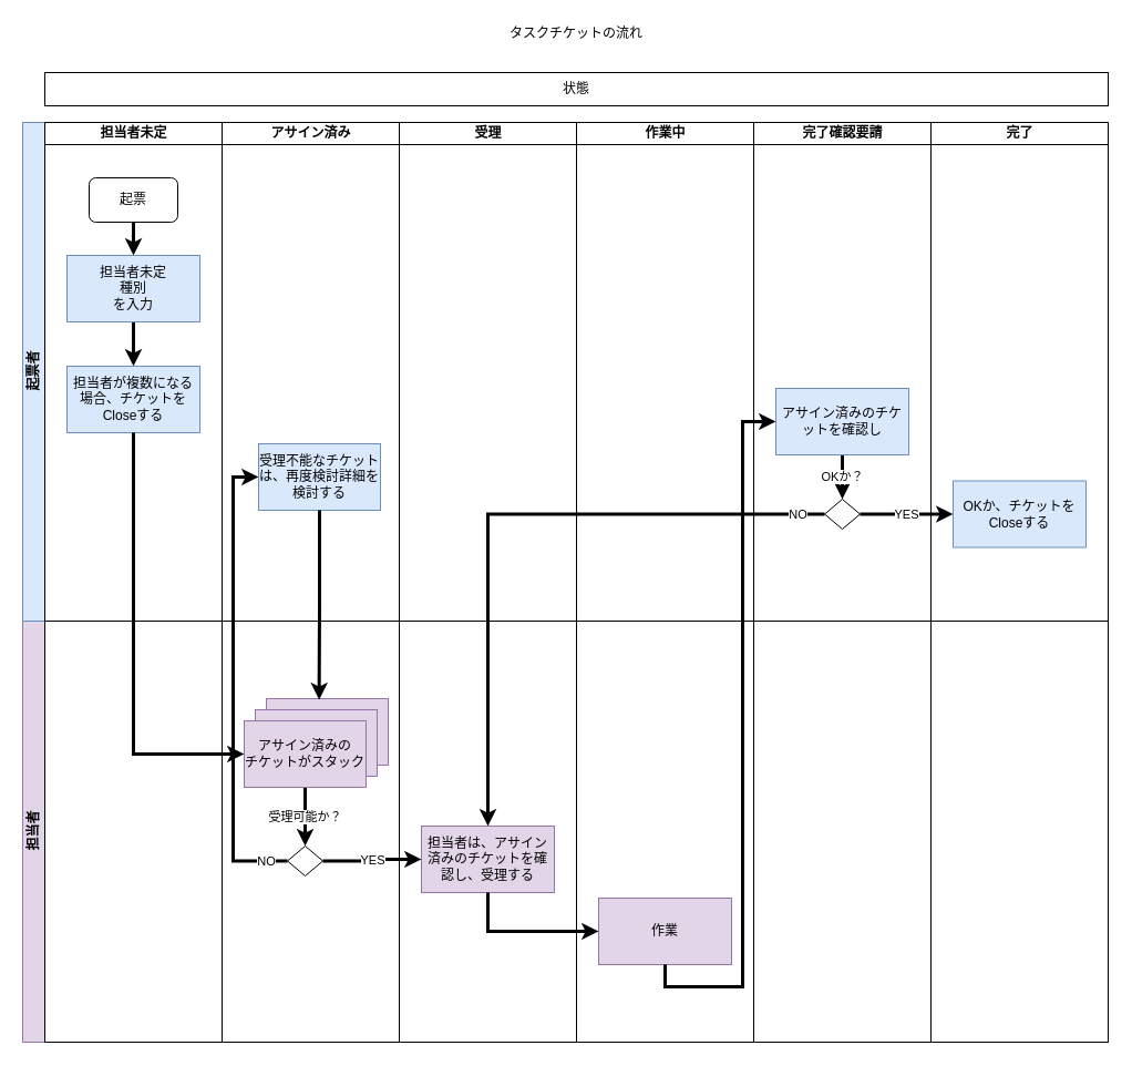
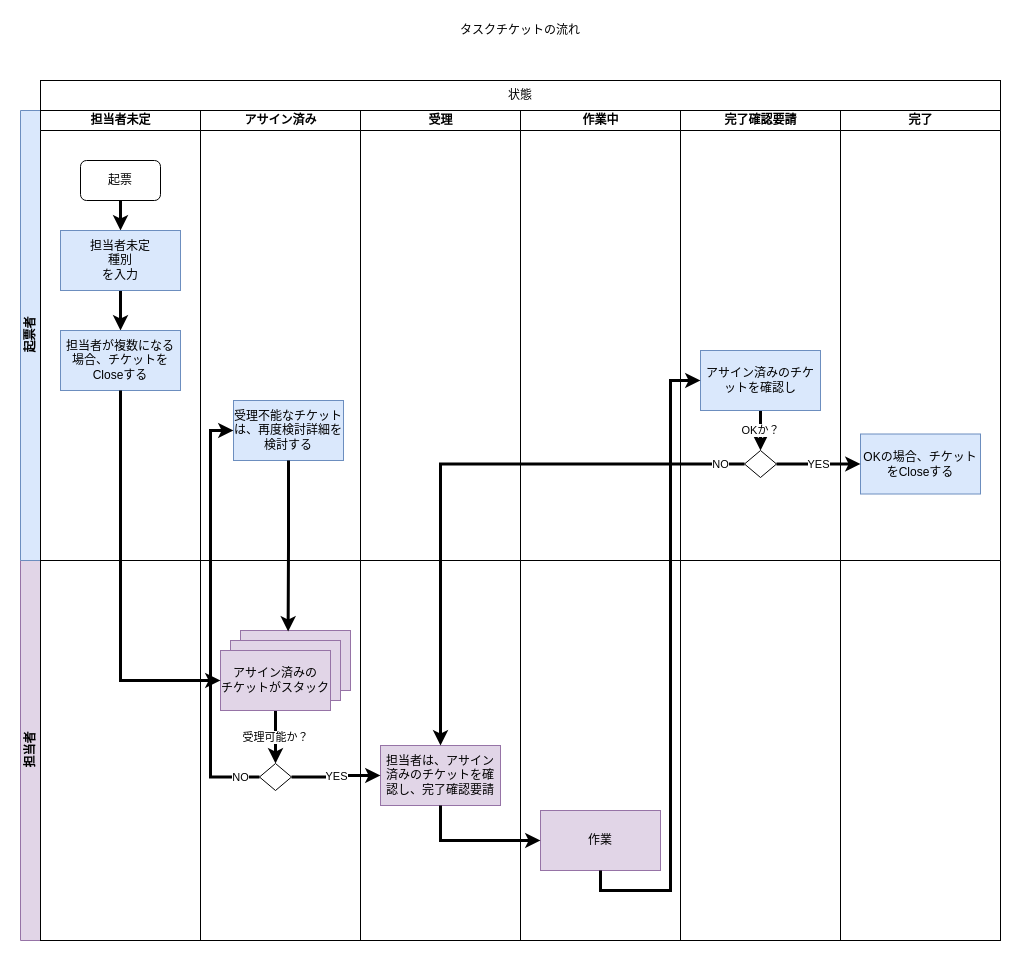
  <mxCell id="0" />
  <mxCell id="1" parent="0" />
  <mxCell id="2" value="担当者" style="swimlane;html=1;childLayout=stackLayout;resizeParent=1;resizeParentMax=0;startSize=20;horizontal=0;horizontalStack=1;fillColor=#e1d5e7;strokeColor=#9673a6;" vertex="1" parent="1"><mxGeometry x="20" y="560" width="980" height="380" as="geometry"><mxRectangle x="20" y="570" width="30" height="60" as="alternateBounds" /></mxGeometry></mxCell>
  <mxCell id="3" value="" style="swimlane;html=1;startSize=20;" vertex="1" parent="2"><mxGeometry x="20" width="160" height="380" as="geometry"><mxRectangle x="20" width="90" height="380" as="alternateBounds" /></mxGeometry></mxCell>
  <mxCell id="4" value="" style="swimlane;html=1;startSize=20;" vertex="1" parent="2"><mxGeometry x="180" width="160" height="380" as="geometry" /></mxCell>
  <mxCell id="5" value="" style="rounded=0;whiteSpace=wrap;html=1;" vertex="1" parent="4"><mxGeometry width="160" height="380" as="geometry" /></mxCell>
  <mxCell id="6" value="" style="rounded=0;whiteSpace=wrap;html=1;fillColor=#e1d5e7;strokeColor=#9673a6;" vertex="1" parent="4"><mxGeometry x="40" y="70" width="110" height="60" as="geometry" /></mxCell>
  <mxCell id="7" value="" style="rounded=0;whiteSpace=wrap;html=1;fillColor=#e1d5e7;strokeColor=#9673a6;" vertex="1" parent="4"><mxGeometry x="30" y="80" width="110" height="60" as="geometry" /></mxCell>
  <mxCell id="8" value="受理可能か？" style="edgeStyle=orthogonalEdgeStyle;rounded=0;orthogonalLoop=1;jettySize=auto;html=1;entryX=0.5;entryY=0;entryDx=0;entryDy=0;strokeWidth=3;" edge="1" parent="4" source="9" target="10"><mxGeometry relative="1" as="geometry" /></mxCell>
  <mxCell id="9" value="アサイン済みの&lt;br&gt;チケットがスタック&lt;br&gt;" style="rounded=0;whiteSpace=wrap;html=1;fillColor=#e1d5e7;strokeColor=#9673a6;" vertex="1" parent="4"><mxGeometry x="20" y="90" width="110" height="60" as="geometry" /></mxCell>
  <mxCell id="10" value="" style="rhombus;whiteSpace=wrap;html=1;" vertex="1" parent="4"><mxGeometry x="59" y="203" width="32" height="27" as="geometry" /></mxCell>
  <mxCell id="11" value="" style="swimlane;html=1;startSize=20;" vertex="1" parent="2"><mxGeometry x="340" width="160" height="380" as="geometry" /></mxCell>
  <mxCell id="12" value="" style="rounded=0;whiteSpace=wrap;html=1;" vertex="1" parent="11"><mxGeometry width="160" height="380" as="geometry" /></mxCell>
- <mxCell id="13" value="担当者は、アサイン済みのチケットを確認し、受理する" style="rounded=0;whiteSpace=wrap;html=1;fillColor=#e1d5e7;strokeColor=#9673a6;" vertex="1" parent="11"><mxGeometry x="20" y="185" width="120" height="60" as="geometry" /></mxCell>
+ <mxCell id="13" value="担当者は、アサイン済みのチケットを確認し、完了確認要請" style="rounded=0;whiteSpace=wrap;html=1;fillColor=#e1d5e7;strokeColor=#9673a6;" vertex="1" parent="11"><mxGeometry x="20" y="185" width="120" height="60" as="geometry" /></mxCell>
  <mxCell id="14" value="" style="swimlane;html=1;startSize=20;" vertex="1" parent="2"><mxGeometry x="500" width="160" height="380" as="geometry" /></mxCell>
  <mxCell id="15" value="" style="rounded=0;whiteSpace=wrap;html=1;" vertex="1" parent="14"><mxGeometry width="160" height="380" as="geometry" /></mxCell>
  <mxCell id="16" value="作業" style="rounded=0;whiteSpace=wrap;html=1;fillColor=#e1d5e7;strokeColor=#9673a6;" vertex="1" parent="14"><mxGeometry x="20" y="250" width="120" height="60" as="geometry" /></mxCell>
  <mxCell id="17" value="" style="swimlane;html=1;startSize=20;" vertex="1" parent="2"><mxGeometry x="660" width="160" height="380" as="geometry" /></mxCell>
  <mxCell id="18" value="" style="rounded=0;whiteSpace=wrap;html=1;" vertex="1" parent="17"><mxGeometry width="160" height="380" as="geometry" /></mxCell>
  <mxCell id="19" value="" style="swimlane;html=1;startSize=20;" vertex="1" parent="2"><mxGeometry x="820" width="160" height="380" as="geometry" /></mxCell>
  <mxCell id="20" value="" style="rounded=0;whiteSpace=wrap;html=1;" vertex="1" parent="19"><mxGeometry width="160" height="380" as="geometry" /></mxCell>
  <mxCell id="21" style="edgeStyle=orthogonalEdgeStyle;rounded=0;orthogonalLoop=1;jettySize=auto;html=1;exitX=0.5;exitY=1;exitDx=0;exitDy=0;entryX=0;entryY=0.5;entryDx=0;entryDy=0;strokeWidth=3;" edge="1" parent="2" source="13" target="16"><mxGeometry relative="1" as="geometry" /></mxCell>
  <mxCell id="22" value="YES" style="edgeStyle=orthogonalEdgeStyle;rounded=0;orthogonalLoop=1;jettySize=auto;html=1;exitX=1;exitY=0.5;exitDx=0;exitDy=0;entryX=0;entryY=0.5;entryDx=0;entryDy=0;strokeWidth=3;" edge="1" parent="2" source="10" target="13"><mxGeometry relative="1" as="geometry" /></mxCell>
  <mxCell id="23" value="起票者&lt;br&gt;" style="swimlane;html=1;childLayout=stackLayout;resizeParent=1;resizeParentMax=0;startSize=20;horizontal=0;horizontalStack=1;fillColor=#dae8fc;strokeColor=#6c8ebf;" vertex="1" parent="1"><mxGeometry x="20" y="110" width="980" height="450" as="geometry" /></mxCell>
  <mxCell id="24" value="担当者未定" style="swimlane;html=1;startSize=20;" vertex="1" parent="23"><mxGeometry x="20" width="160" height="450" as="geometry" /></mxCell>
  <mxCell id="25" style="edgeStyle=orthogonalEdgeStyle;rounded=0;orthogonalLoop=1;jettySize=auto;html=1;exitX=0.5;exitY=1;exitDx=0;exitDy=0;entryX=0.5;entryY=0;entryDx=0;entryDy=0;strokeWidth=3;" edge="1" parent="24" source="26" target="28"><mxGeometry relative="1" as="geometry" /></mxCell>
  <mxCell id="26" value="起票" style="rounded=1;whiteSpace=wrap;html=1;" vertex="1" parent="24"><mxGeometry x="40" y="50" width="80" height="40" as="geometry" /></mxCell>
  <mxCell id="27" style="edgeStyle=orthogonalEdgeStyle;rounded=0;orthogonalLoop=1;jettySize=auto;html=1;exitX=0.5;exitY=1;exitDx=0;exitDy=0;entryX=0.5;entryY=0;entryDx=0;entryDy=0;strokeWidth=3;" edge="1" parent="24" source="28" target="29"><mxGeometry relative="1" as="geometry" /></mxCell>
  <mxCell id="28" value="担当者未定&lt;br&gt;種別&lt;br&gt;を入力&lt;br&gt;" style="rounded=0;whiteSpace=wrap;html=1;fillColor=#dae8fc;strokeColor=#6c8ebf;" vertex="1" parent="24"><mxGeometry x="20" y="120" width="120" height="60" as="geometry" /></mxCell>
  <mxCell id="29" value="担当者が複数になる場合、チケットをCloseする" style="rounded=0;whiteSpace=wrap;html=1;fillColor=#dae8fc;strokeColor=#6c8ebf;" vertex="1" parent="24"><mxGeometry x="20" y="220" width="120" height="60" as="geometry" /></mxCell>
  <mxCell id="30" value="アサイン済み" style="swimlane;html=1;startSize=20;" vertex="1" parent="23"><mxGeometry x="180" width="160" height="450" as="geometry" /></mxCell>
  <mxCell id="31" value="受理不能なチケットは、再度検討詳細を検討する" style="rounded=0;whiteSpace=wrap;html=1;fillColor=#dae8fc;strokeColor=#6c8ebf;" vertex="1" parent="30"><mxGeometry x="33" y="290" width="110" height="60" as="geometry" /></mxCell>
  <mxCell id="32" value="受理" style="swimlane;html=1;startSize=20;" vertex="1" parent="23"><mxGeometry x="340" width="160" height="450" as="geometry" /></mxCell>
  <mxCell id="33" value="作業中" style="swimlane;html=1;startSize=20;" vertex="1" parent="23"><mxGeometry x="500" width="160" height="450" as="geometry" /></mxCell>
  <mxCell id="34" value="完了確認要請" style="swimlane;html=1;startSize=20;" vertex="1" parent="23"><mxGeometry x="660" width="160" height="450" as="geometry" /></mxCell>
  <mxCell id="35" value="OKか？" style="edgeStyle=orthogonalEdgeStyle;rounded=0;orthogonalLoop=1;jettySize=auto;html=1;exitX=0.5;exitY=1;exitDx=0;exitDy=0;entryX=0.5;entryY=0;entryDx=0;entryDy=0;strokeWidth=3;" edge="1" parent="34" source="36" target="37"><mxGeometry relative="1" as="geometry" /></mxCell>
  <mxCell id="36" value="アサイン済みのチケットを確認し" style="rounded=0;whiteSpace=wrap;html=1;fillColor=#dae8fc;strokeColor=#6c8ebf;" vertex="1" parent="34"><mxGeometry x="20" y="240" width="120" height="60" as="geometry" /></mxCell>
  <mxCell id="37" value="" style="rhombus;whiteSpace=wrap;html=1;" vertex="1" parent="34"><mxGeometry x="64" y="340" width="32" height="27" as="geometry" /></mxCell>
  <mxCell id="38" value="完了" style="swimlane;html=1;startSize=20;" vertex="1" parent="23"><mxGeometry x="820" width="160" height="450" as="geometry" /></mxCell>
- <mxCell id="39" value="OKか、チケットをCloseする" style="rounded=0;whiteSpace=wrap;html=1;fillColor=#dae8fc;strokeColor=#6c8ebf;" vertex="1" parent="38"><mxGeometry x="20" y="323.5" width="120" height="60" as="geometry" /></mxCell>
+ <mxCell id="39" value="OKの場合、チケットをCloseする" style="rounded=0;whiteSpace=wrap;html=1;fillColor=#dae8fc;strokeColor=#6c8ebf;" vertex="1" parent="38"><mxGeometry x="20" y="323.5" width="120" height="60" as="geometry" /></mxCell>
  <mxCell id="40" value="YES" style="edgeStyle=orthogonalEdgeStyle;rounded=0;orthogonalLoop=1;jettySize=auto;html=1;strokeWidth=3;" edge="1" parent="23" source="37" target="39"><mxGeometry relative="1" as="geometry" /></mxCell>
  <mxCell id="41" value="タスクチケットの流れ" style="text;html=1;strokeColor=none;fillColor=none;align=center;verticalAlign=middle;whiteSpace=wrap;rounded=0;" vertex="1" parent="1"><mxGeometry x="435" y="20" width="170" height="20" as="geometry" /></mxCell>
- <mxCell id="42" value="状態" style="rounded=0;whiteSpace=wrap;html=1;" vertex="1" parent="1"><mxGeometry x="40" y="65" width="960" height="30" as="geometry" /></mxCell>
+ <mxCell id="42" value="状態" style="rounded=0;whiteSpace=wrap;html=1;" vertex="1" parent="1"><mxGeometry x="40" y="80" width="960" height="30" as="geometry" /></mxCell>
  <mxCell id="43" style="edgeStyle=orthogonalEdgeStyle;rounded=0;orthogonalLoop=1;jettySize=auto;html=1;exitX=0.5;exitY=1;exitDx=0;exitDy=0;entryX=0;entryY=0.5;entryDx=0;entryDy=0;strokeWidth=3;" edge="1" parent="1" source="16" target="36"><mxGeometry relative="1" as="geometry"><Array as="points"><mxPoint x="600" y="890" /><mxPoint x="670" y="890" /><mxPoint x="670" y="380" /></Array></mxGeometry></mxCell>
  <mxCell id="44" style="edgeStyle=orthogonalEdgeStyle;rounded=0;orthogonalLoop=1;jettySize=auto;html=1;entryX=0.433;entryY=0.017;entryDx=0;entryDy=0;entryPerimeter=0;strokeWidth=3;" edge="1" parent="1" source="31" target="6"><mxGeometry relative="1" as="geometry" /></mxCell>
  <mxCell id="45" value="NO&lt;br&gt;" style="edgeStyle=orthogonalEdgeStyle;rounded=0;orthogonalLoop=1;jettySize=auto;html=1;exitX=0;exitY=0.5;exitDx=0;exitDy=0;strokeWidth=3;entryX=0;entryY=0.5;entryDx=0;entryDy=0;" edge="1" parent="1" source="10" target="31"><mxGeometry x="-0.909" relative="1" as="geometry"><mxPoint x="228" y="500" as="targetPoint" /><Array as="points"><mxPoint x="210" y="777" /><mxPoint x="210" y="430" /></Array><mxPoint as="offset" /></mxGeometry></mxCell>
  <mxCell id="46" value="NO" style="edgeStyle=orthogonalEdgeStyle;rounded=0;orthogonalLoop=1;jettySize=auto;html=1;strokeWidth=3;" edge="1" parent="1" source="37" target="13"><mxGeometry x="-0.917" relative="1" as="geometry"><mxPoint as="offset" /></mxGeometry></mxCell>
  <mxCell id="47" value="" style="rounded=0;whiteSpace=wrap;html=1;" vertex="1" parent="1"><mxGeometry x="40" y="560" width="160" height="380" as="geometry" /></mxCell>
  <mxCell id="48" style="edgeStyle=orthogonalEdgeStyle;rounded=0;orthogonalLoop=1;jettySize=auto;html=1;exitX=0.5;exitY=1;exitDx=0;exitDy=0;entryX=0;entryY=0.5;entryDx=0;entryDy=0;strokeWidth=3;" edge="1" parent="1" source="29" target="9"><mxGeometry relative="1" as="geometry" /></mxCell>
